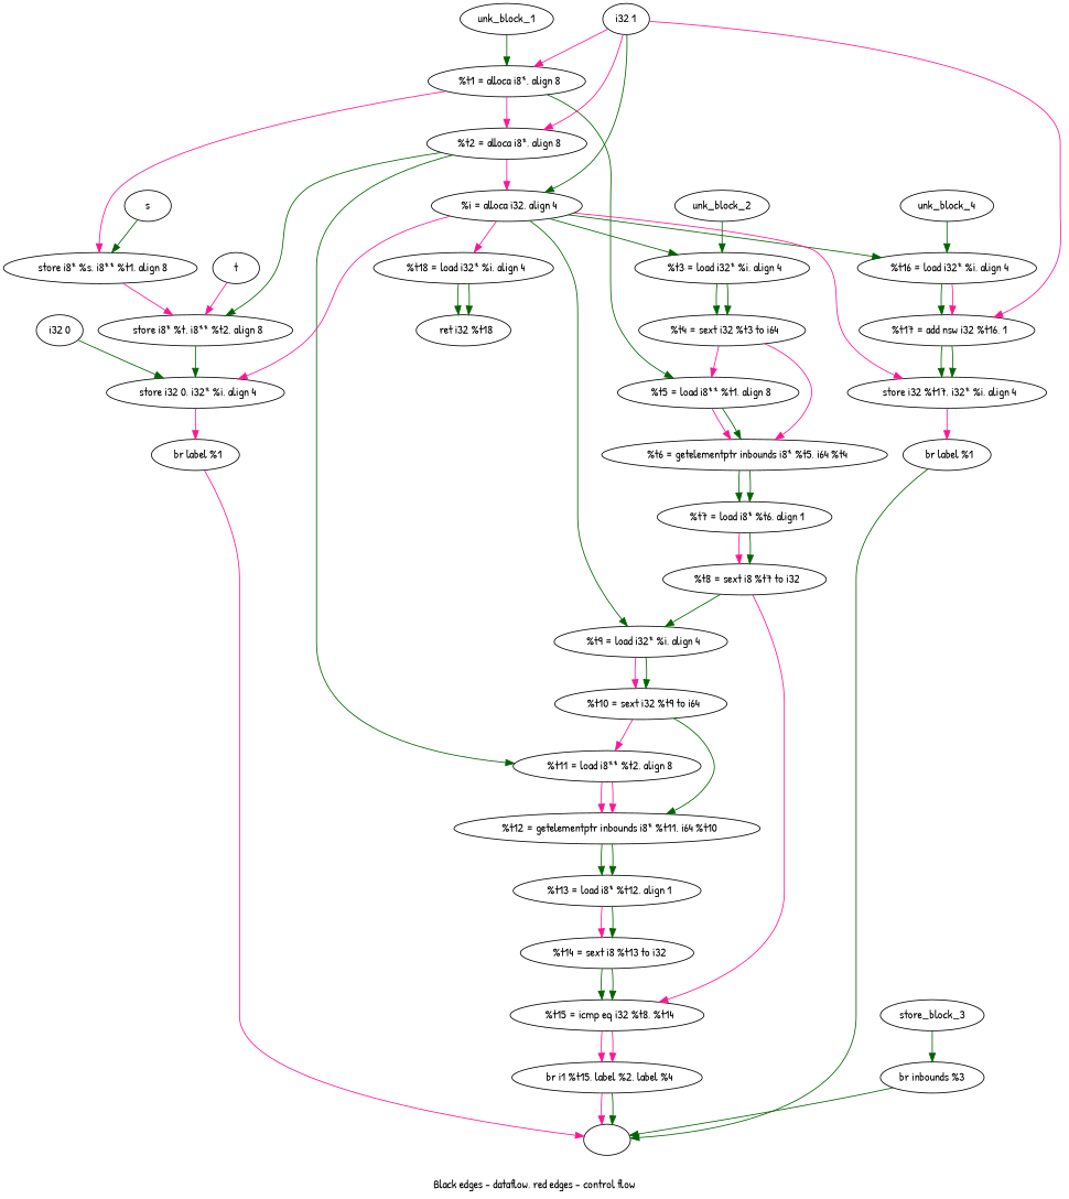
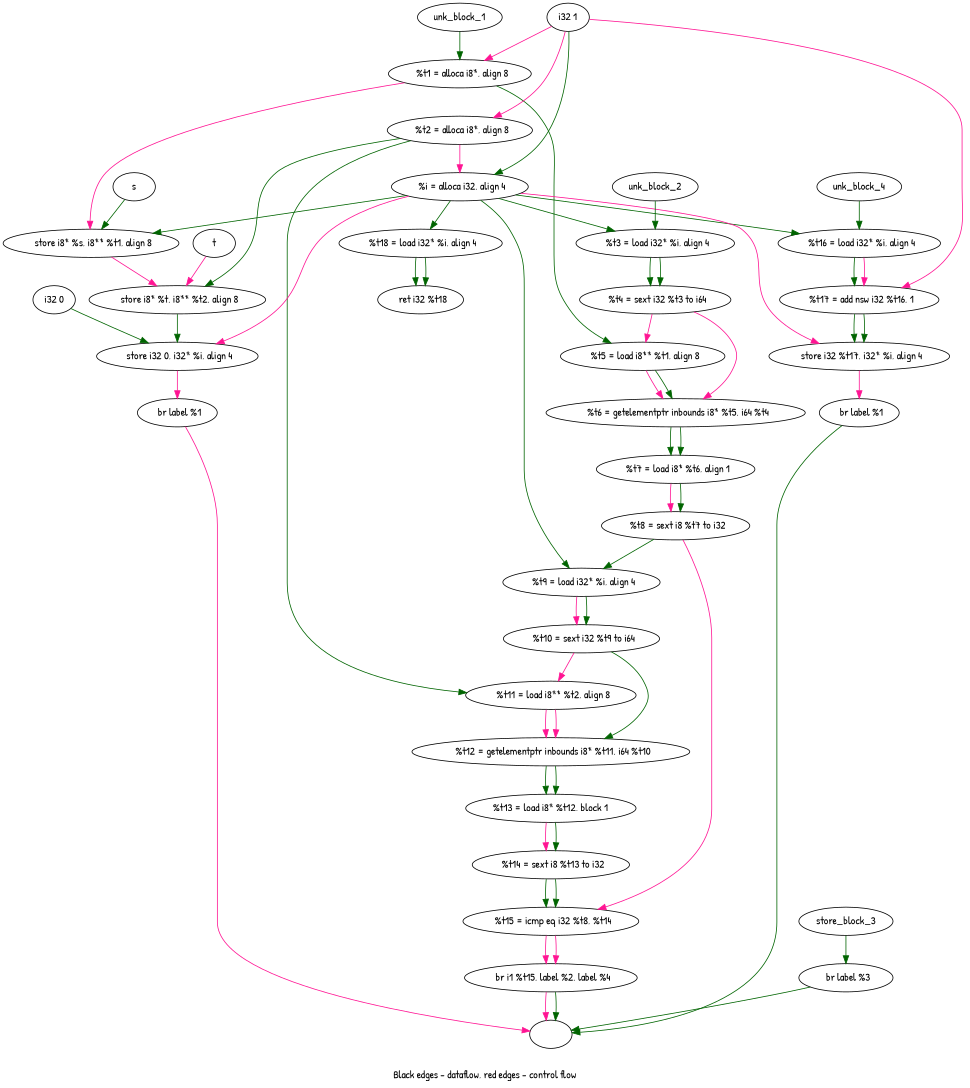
  digraph {
    compound=true
    fontname="Patrick Hand"
    label="Black edges - dataflow, red edges - control flow"
    node [fontname="Patrick Hand"]
    edge [color=darkgreen fontname="Patrick Hand"]
    n1 [label="  %t1 = alloca i8*, align 8"]
    n2 [label="  %t2 = alloca i8*, align 8"]
    n3 [label="  store i8* %s, i8** %t1, align 8"]
    n4 [label="  %t5 = load i8** %t1, align 8"]
    n5 [label="  %i = alloca i32, align 4"]
    n6 [label="  store i8* %t, i8** %t2, align 8"]
    n7 [label="  %t11 = load i8** %t2, align 8"]
    n8 [label="  %t6 = getelementptr inbounds i8* %t5, i64 %t4"]
    n9 [label="  store i32 0, i32* %i, align 4"]
    n10 [label="  %t3 = load i32* %i, align 4"]
    n11 [label="  %t9 = load i32* %i, align 4"]
    n12 [label="  %t16 = load i32* %i, align 4"]
    n13 [label="  store i32 %t17, i32* %i, align 4"]
    n14 [label="  %t18 = load i32* %i, align 4"]
    n15 [label="  %t12 = getelementptr inbounds i8* %t11, i64 %t10"]
    n16 [label="  br label %1"]
    n17 [label="  %t4 = sext i32 %t3 to i64"]
    n18 [label="  %t10 = sext i32 %t9 to i64"]
    n19 [label="  %t17 = add nsw i32 %t16, 1"]
    n20 [label="  br label %1"]
    n21 [label="  ret i32 %t18"]
    ""
    unk_block_1
    "i32 1"
    s
    t
    "i32 0"
    n28 [label="  %t7 = load i8* %t6, align 1"]
    n29 [label="  %t8 = sext i8 %t7 to i32"]
    n30 [label="  %t15 = icmp eq i32 %t8, %t14"]
    n31 [label="  br i1 %t15, label %2, label %4"]
-   n32 [label="  %t13 = load i8* %t12, align 1"]
+   n32 [label="%t13 = load i8* %t12, block 1"]
    n33 [label="  %t14 = sext i8 %t13 to i32"]
    unk_block_2
-   n35 [label="br inbounds %3"]
+   n35 [label="  br label %3"]
    n36 [label=store_block_3]
    unk_block_4
-   n1 -> n2 [color=deeppink weight=2]
    n1 -> n3 [color=deeppink]
    n1 -> n4
    n2 -> n5 [color=deeppink weight=2]
    n2 -> n6
    n2 -> n7
    n3 -> n6 [color=deeppink weight=2]
    n4 -> n8 [color=deeppink weight=2]
    n4 -> n8
+   n5 -> n3 [weight=2]
    n5 -> n9 [color=deeppink]
    n5 -> n10
    n5 -> n11
    n5 -> n12
    n5 -> n13 [color=deeppink]
-   n5 -> n14 [color=deeppink]
+   n5 -> n14
    n6 -> n9 [weight=2]
    n7 -> n15 [color=deeppink weight=2]
    n7 -> n15 [color=deeppink]
    n8 -> n28 [weight=2]
    n8 -> n28
    n9 -> n16 [color=deeppink weight=2]
    n10 -> n17 [weight=2]
    n10 -> n17
    n11 -> n18 [color=deeppink weight=2]
    n11 -> n18
    n12 -> n19 [weight=2]
    n12 -> n19 [color=deeppink]
    n13 -> n20 [color=deeppink weight=2]
    n14 -> n21 [weight=2]
    n14 -> n21
    n15 -> n32 [weight=2]
    n15 -> n32
    n16 -> "" [color=deeppink]
    n17 -> n4 [color=deeppink weight=2]
    n17 -> n8 [color=deeppink]
    n18 -> n7 [color=deeppink weight=2]
    n18 -> n15
    n19 -> n13 [weight=2]
    n19 -> n13
    n20 -> ""
    unk_block_1 -> n1
    "i32 1" -> n1 [color=deeppink]
    "i32 1" -> n2 [color=deeppink]
    "i32 1" -> n5
    "i32 1" -> n19 [color=deeppink]
    s -> n3
    t -> n6 [color=deeppink]
    "i32 0" -> n9
    n28 -> n29 [color=deeppink weight=2]
    n28 -> n29
    n29 -> n11 [weight=2]
    n29 -> n30 [color=deeppink]
    n30 -> n31 [color=deeppink weight=2]
    n30 -> n31 [color=deeppink]
    n31 -> "" [color=deeppink]
    n31 -> ""
    n32 -> n33 [color=deeppink weight=2]
    n32 -> n33
    n33 -> n30 [weight=2]
    n33 -> n30
    unk_block_2 -> n10
    n35 -> ""
    n36 -> n35
    unk_block_4 -> n12
  }
